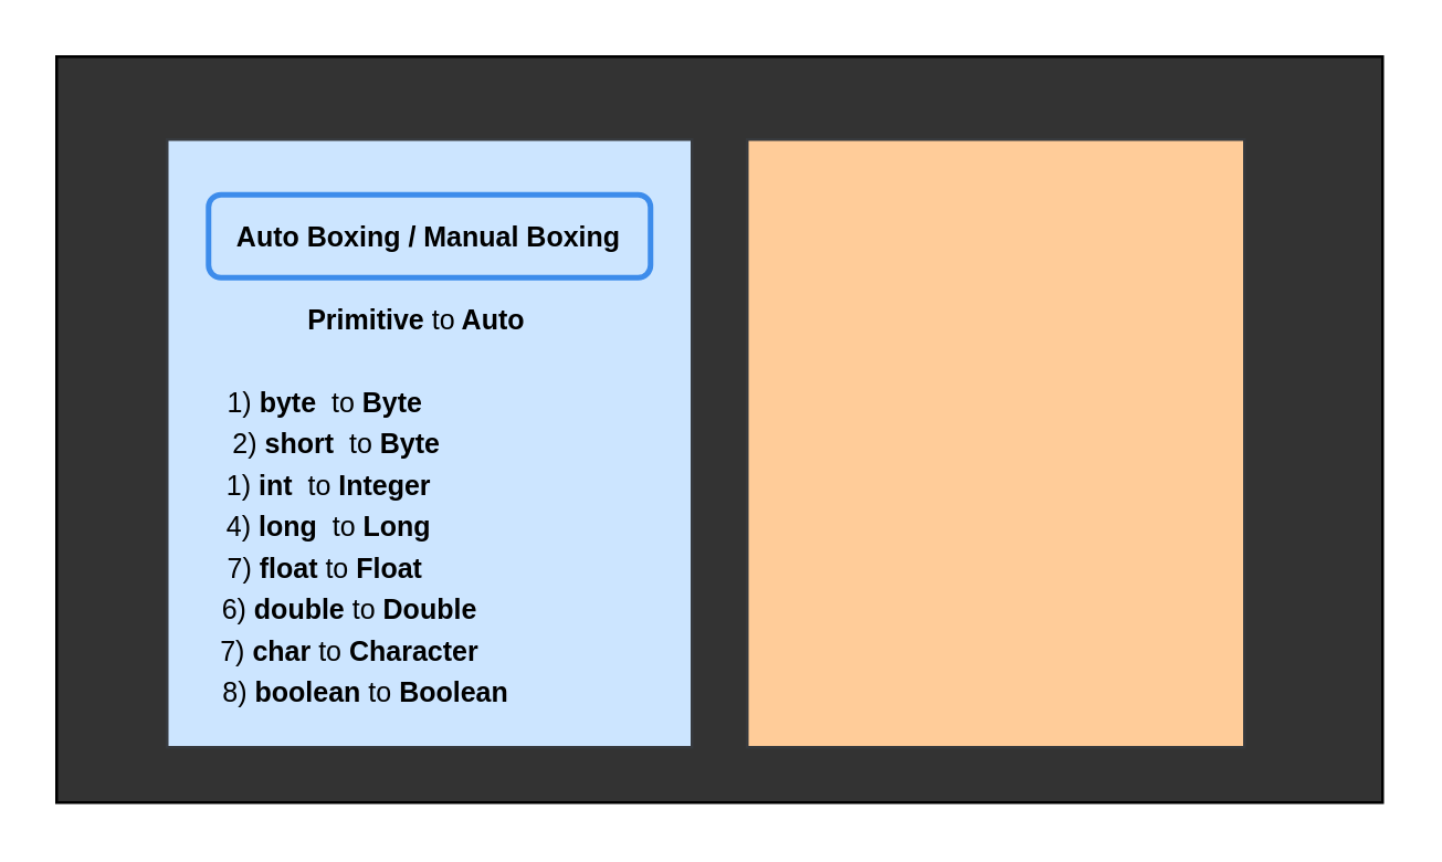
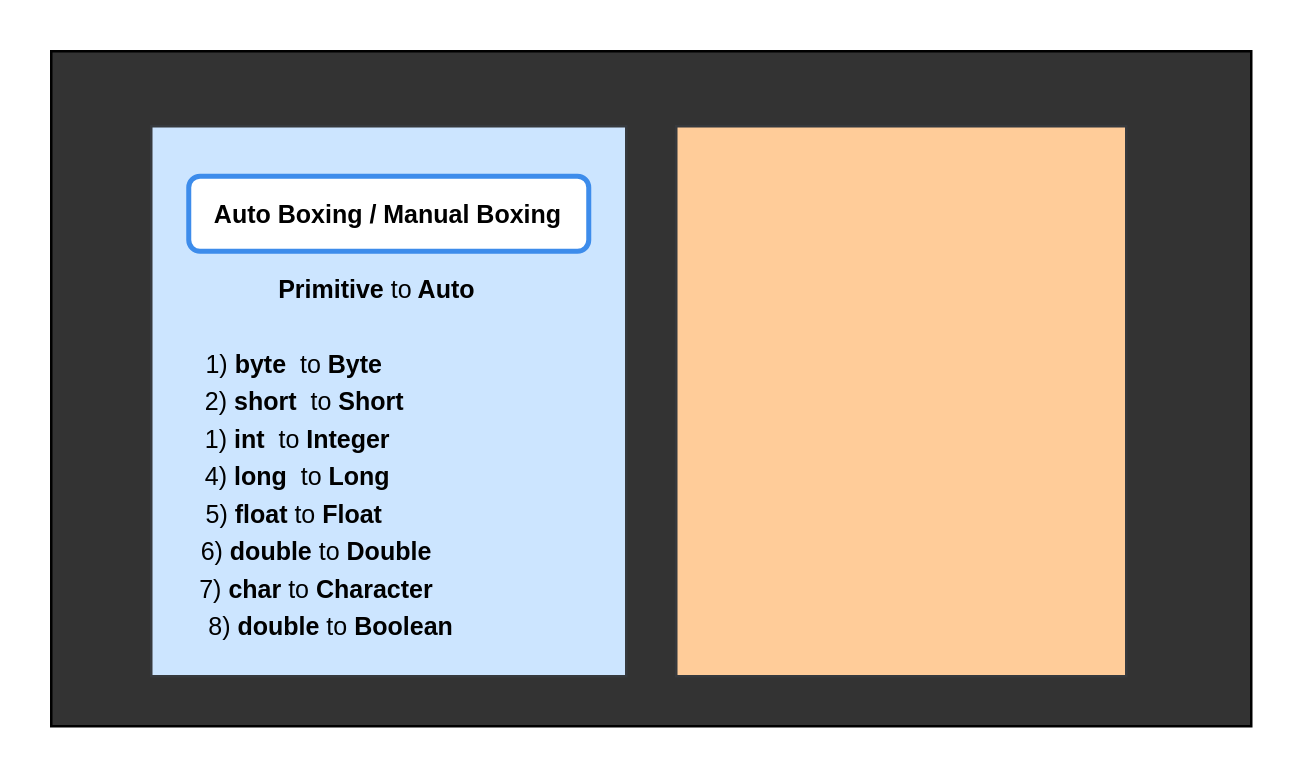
  <mxCell id="0" />
  <mxCell id="1" parent="0" />
  <mxCell id="2" value="" style="rounded=0;whiteSpace=wrap;html=1;movable=1;resizable=1;rotatable=1;deletable=1;editable=1;locked=0;connectable=1;fillColor=#333333;" vertex="1" parent="1"><mxGeometry width="480" height="270" as="geometry" x="20" y="20" /></mxCell>
  <mxCell id="3" value="" style="rounded=0;whiteSpace=wrap;html=1;fillColor=#cce5ff;strokeColor=#36393d;" vertex="1" parent="1"><mxGeometry x="60" y="50" width="190" height="220" as="geometry" /></mxCell>
  <mxCell id="4" value="" style="rounded=0;whiteSpace=wrap;html=1;fillColor=#ffcc99;strokeColor=#36393d;" vertex="1" parent="1"><mxGeometry x="270" y="50" width="180" height="220" as="geometry" /></mxCell>
- <mxCell id="5" value="&lt;b style=&quot;font-size: 10px;&quot;&gt;Auto Boxing / Manual Boxing&lt;/b&gt;" style="rounded=1;whiteSpace=wrap;html=1;strokeColor=#3D8CEB;strokeWidth=2;fillColor=#cce5ff;" vertex="1" parent="1"><mxGeometry x="75" y="70" width="160" height="30" as="geometry" /></mxCell>
+ <mxCell id="5" value="&lt;b style=&quot;font-size: 10px;&quot;&gt;Auto Boxing / Manual Boxing&lt;/b&gt;" style="rounded=1;whiteSpace=wrap;html=1;strokeColor=#3D8CEB;strokeWidth=2;" vertex="1" parent="1"><mxGeometry x="75" y="70" width="160" height="30" as="geometry" /></mxCell>
  <mxCell id="6" value="&lt;font style=&quot;font-size: 10px;&quot;&gt;1) &lt;b&gt;byte&amp;nbsp;&lt;/b&gt; to &lt;b&gt;Byte&lt;/b&gt;&lt;/font&gt;" style="text;html=1;align=center;verticalAlign=middle;whiteSpace=wrap;rounded=0;" vertex="1" parent="1"><mxGeometry x="70" y="130" width="95" height="30" as="geometry" /></mxCell>
- <mxCell id="7" value="&lt;font style=&quot;font-size: 10px;&quot;&gt;&amp;nbsp; &amp;nbsp;2) &lt;b&gt;short&amp;nbsp; &lt;/b&gt;to &lt;b&gt;Byte&lt;/b&gt;&lt;/font&gt;" style="text;html=1;align=center;verticalAlign=middle;whiteSpace=wrap;rounded=0;" vertex="1" parent="1"><mxGeometry x="70" y="145" width="95" height="30" as="geometry" /></mxCell>
+ <mxCell id="7" value="&lt;font style=&quot;font-size: 10px;&quot;&gt;&amp;nbsp; &amp;nbsp;2) &lt;b&gt;short&amp;nbsp; &lt;/b&gt;to &lt;b&gt;Short&lt;/b&gt;&lt;/font&gt;" style="text;html=1;align=center;verticalAlign=middle;whiteSpace=wrap;rounded=0;" vertex="1" parent="1"><mxGeometry x="70" y="145" width="95" height="30" as="geometry" /></mxCell>
  <mxCell id="8" value="&lt;font style=&quot;font-size: 10px;&quot;&gt;&lt;b style=&quot;&quot;&gt;&amp;nbsp; &amp;nbsp; Primitive &lt;/b&gt;to&lt;b style=&quot;&quot;&gt; Auto&lt;/b&gt;&lt;/font&gt;" style="text;html=1;align=center;verticalAlign=middle;whiteSpace=wrap;rounded=0;" vertex="1" parent="1"><mxGeometry x="50" y="100" width="190" height="30" as="geometry" /></mxCell>
  <mxCell id="9" value="&lt;font style=&quot;font-size: 10px;&quot;&gt;&amp;nbsp;1) &lt;b&gt;int&amp;nbsp;&amp;nbsp;&lt;/b&gt;to &lt;b&gt;Integer&lt;/b&gt;&lt;/font&gt;" style="text;html=1;align=center;verticalAlign=middle;whiteSpace=wrap;rounded=0;" vertex="1" parent="1"><mxGeometry x="70" y="160" width="95" height="30" as="geometry" /></mxCell>
  <mxCell id="10" value="&lt;font style=&quot;font-size: 10px;&quot;&gt;&amp;nbsp;4) &lt;b&gt;long&amp;nbsp;&amp;nbsp;&lt;/b&gt;to &lt;b&gt;Long&lt;/b&gt;&lt;/font&gt;" style="text;html=1;align=center;verticalAlign=middle;whiteSpace=wrap;rounded=0;" vertex="1" parent="1"><mxGeometry x="70" y="175" width="95" height="30" as="geometry" /></mxCell>
- <mxCell id="11" value="&lt;font style=&quot;font-size: 10px;&quot;&gt;&amp;nbsp;7) &lt;b&gt;float&amp;nbsp;&lt;/b&gt;to &lt;b&gt;Float&amp;nbsp;&lt;/b&gt;&lt;/font&gt;" style="text;html=1;align=center;verticalAlign=middle;whiteSpace=wrap;rounded=0;" vertex="1" parent="1"><mxGeometry x="70" y="190" width="95" height="30" as="geometry" /></mxCell>
+ <mxCell id="11" value="&lt;font style=&quot;font-size: 10px;&quot;&gt;&amp;nbsp;5) &lt;b&gt;float&amp;nbsp;&lt;/b&gt;to &lt;b&gt;Float&amp;nbsp;&lt;/b&gt;&lt;/font&gt;" style="text;html=1;align=center;verticalAlign=middle;whiteSpace=wrap;rounded=0;" vertex="1" parent="1"><mxGeometry x="70" y="190" width="95" height="30" as="geometry" /></mxCell>
  <mxCell id="12" value="&lt;font style=&quot;font-size: 10px;&quot;&gt;&amp;nbsp; 6) &lt;b&gt;double&amp;nbsp;&lt;/b&gt;to &lt;b&gt;Double&amp;nbsp;&lt;/b&gt;&lt;/font&gt;" style="text;html=1;align=center;verticalAlign=middle;whiteSpace=wrap;rounded=0;" vertex="1" parent="1"><mxGeometry x="70" y="205" width="110" height="30" as="geometry" /></mxCell>
  <mxCell id="13" value="&lt;font style=&quot;font-size: 10px;&quot;&gt;&amp;nbsp; 7)&lt;b&gt; char&amp;nbsp;&lt;/b&gt;to &lt;b&gt;Character&amp;nbsp;&lt;/b&gt;&lt;/font&gt;" style="text;html=1;align=center;verticalAlign=middle;whiteSpace=wrap;rounded=0;" vertex="1" parent="1"><mxGeometry x="70" y="220" width="110" height="30" as="geometry" /></mxCell>
- <mxCell id="14" value="&lt;font style=&quot;font-size: 10px;&quot;&gt;8)&lt;b&gt;&amp;nbsp;boolean&amp;nbsp;&lt;/b&gt;to &lt;b&gt;Boolean&amp;nbsp;&amp;nbsp;&lt;/b&gt;&lt;/font&gt;" style="text;html=1;align=center;verticalAlign=middle;whiteSpace=wrap;rounded=0;" vertex="1" parent="1"><mxGeometry x="70" y="235" width="130" height="30" as="geometry" /></mxCell>
+ <mxCell id="14" value="&lt;font style=&quot;font-size: 10px;&quot;&gt;8)&lt;b&gt;&amp;nbsp;double&amp;nbsp;&lt;/b&gt;to &lt;b&gt;Boolean&amp;nbsp;&amp;nbsp;&lt;/b&gt;&lt;/font&gt;" style="text;html=1;align=center;verticalAlign=middle;whiteSpace=wrap;rounded=0;" vertex="1" parent="1"><mxGeometry x="70" y="235" width="130" height="30" as="geometry" /></mxCell>
